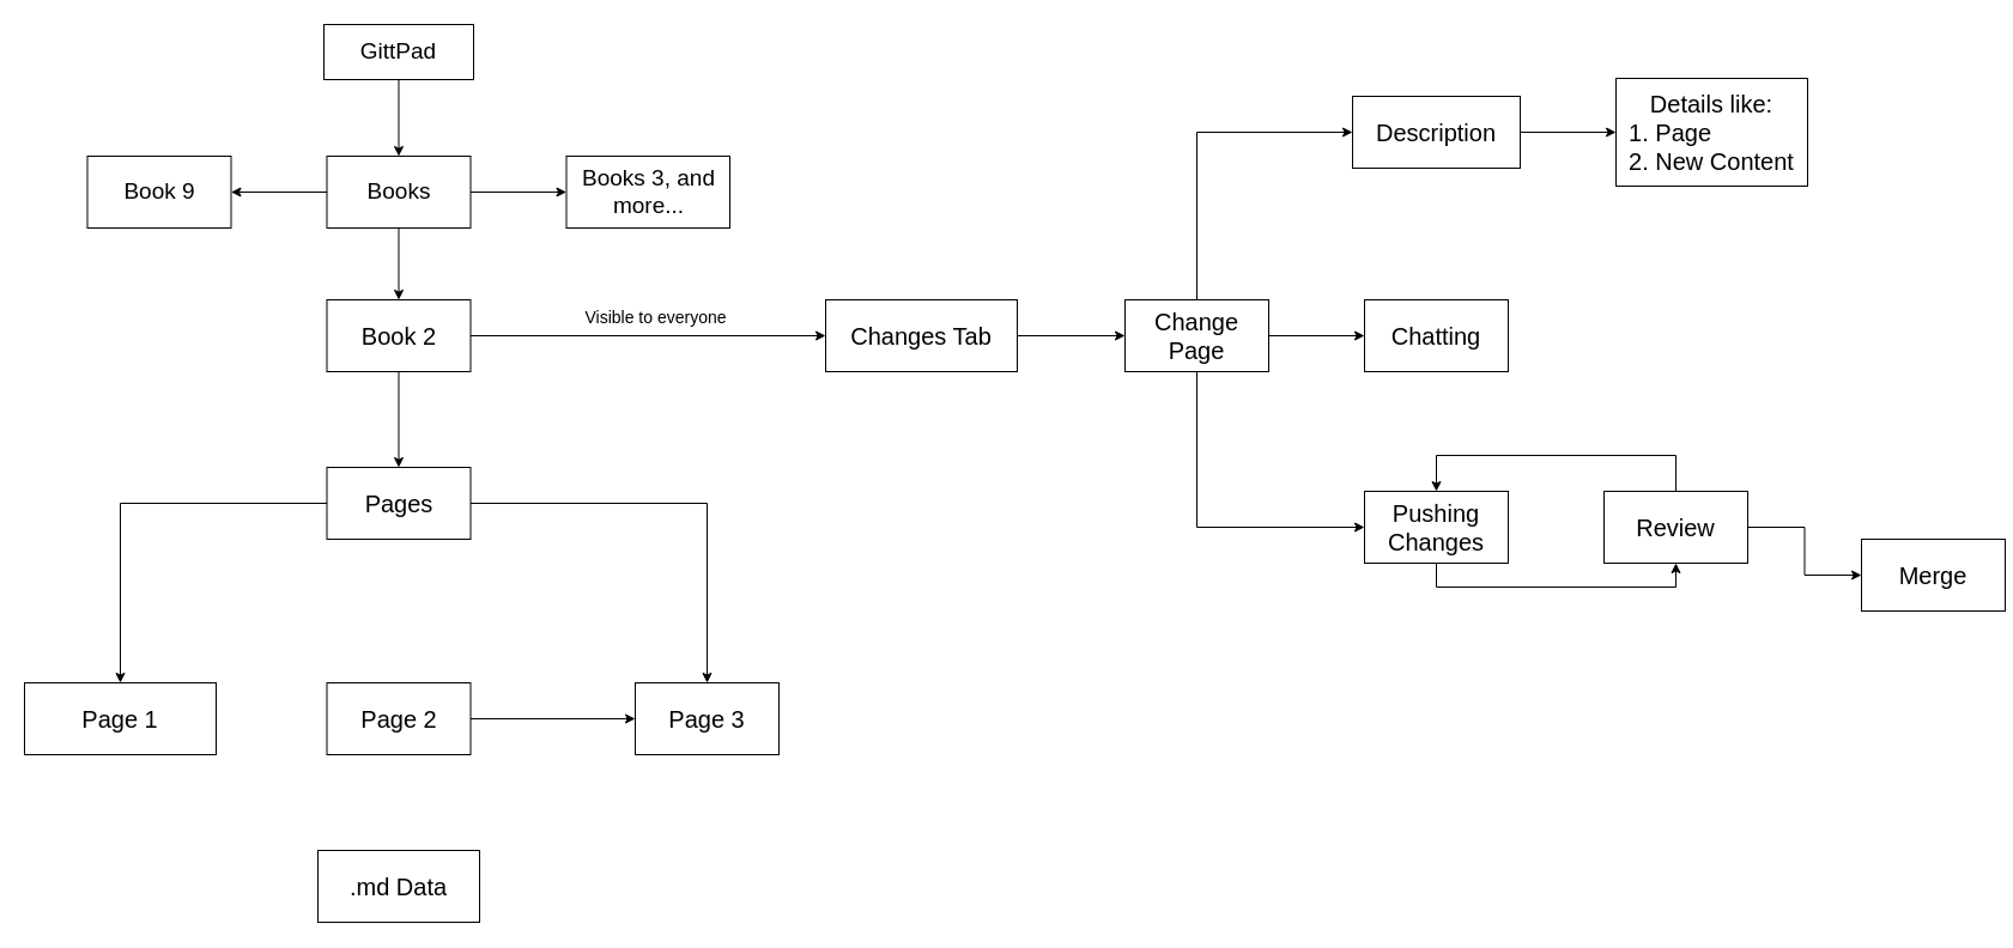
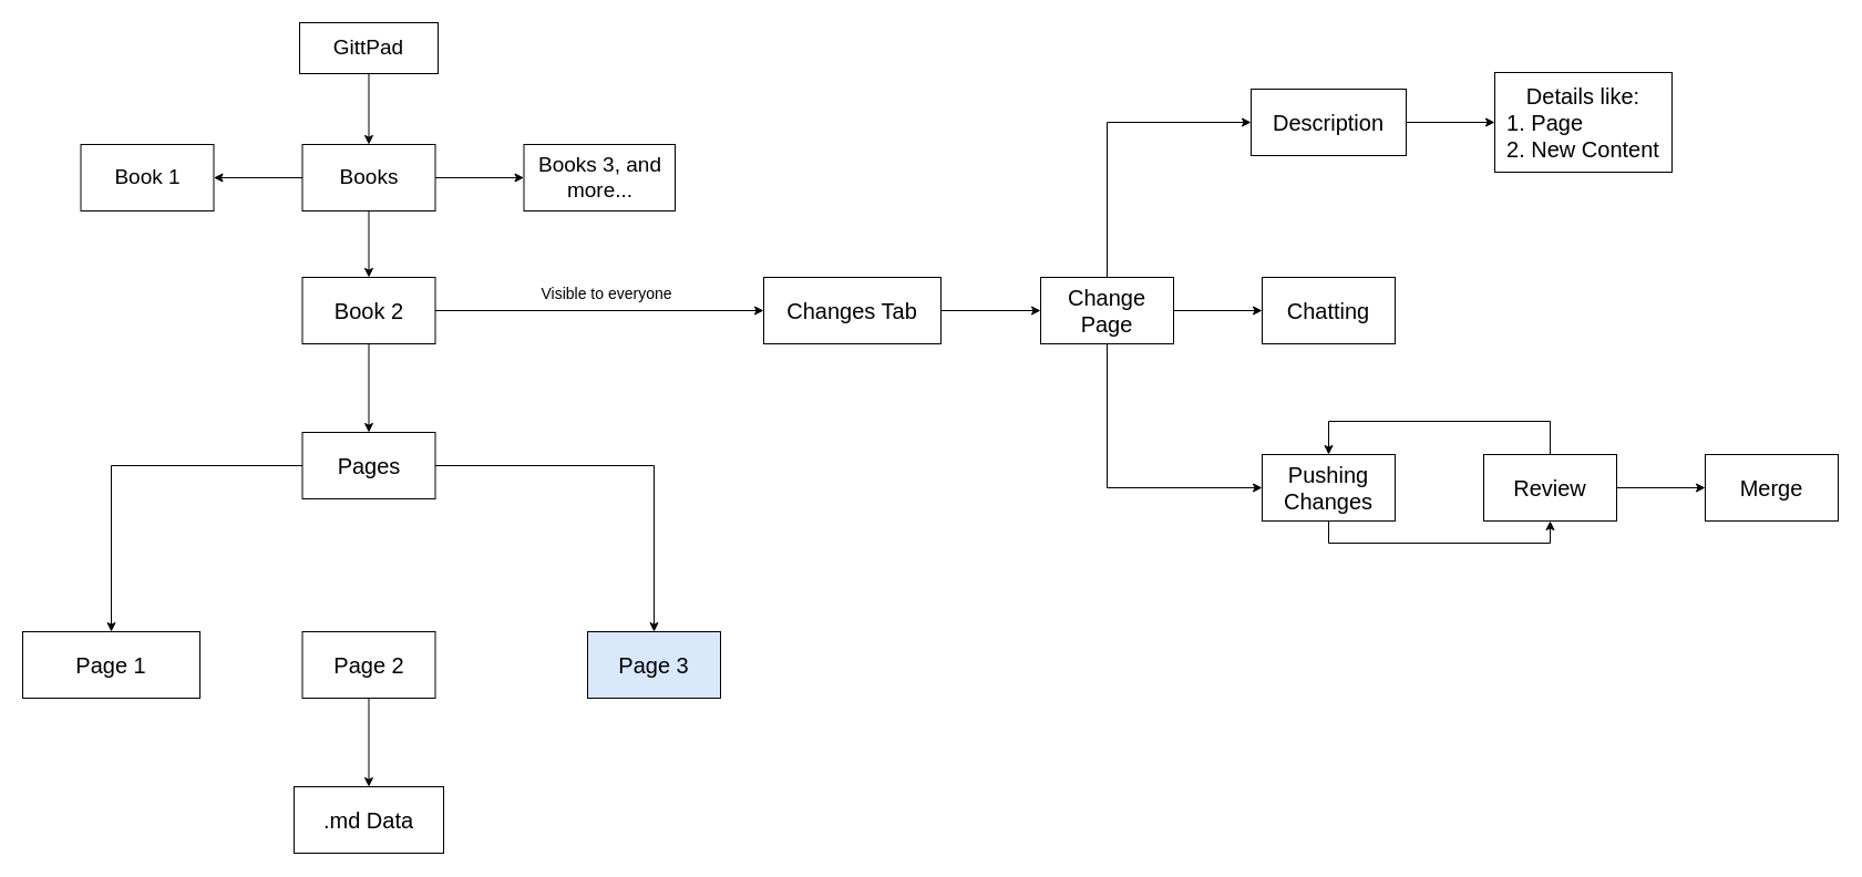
  <mxCell id="0" />
  <mxCell id="1" parent="0" />
  <mxCell id="2" value="" style="edgeStyle=orthogonalEdgeStyle;rounded=0;orthogonalLoop=1;jettySize=auto;html=1;" parent="1" source="3" target="7" edge="1"><mxGeometry relative="1" as="geometry" /></mxCell>
  <mxCell id="3" value="&lt;font style=&quot;font-size: 19px;&quot;&gt;GittPad&lt;/font&gt;" style="rounded=0;whiteSpace=wrap;html=1;" parent="1" vertex="1"><mxGeometry x="270" y="20" width="125" height="46" as="geometry" /></mxCell>
  <mxCell id="4" value="" style="edgeStyle=orthogonalEdgeStyle;rounded=0;orthogonalLoop=1;jettySize=auto;html=1;" parent="1" source="7" target="10" edge="1"><mxGeometry relative="1" as="geometry" /></mxCell>
  <mxCell id="5" value="" style="edgeStyle=orthogonalEdgeStyle;rounded=0;orthogonalLoop=1;jettySize=auto;html=1;" parent="1" source="7" target="18" edge="1"><mxGeometry relative="1" as="geometry" /></mxCell>
  <mxCell id="6" value="" style="edgeStyle=orthogonalEdgeStyle;rounded=0;orthogonalLoop=1;jettySize=auto;html=1;" parent="1" source="7" target="19" edge="1"><mxGeometry relative="1" as="geometry" /></mxCell>
  <mxCell id="7" value="&lt;font style=&quot;font-size: 19px;&quot;&gt;Books&lt;/font&gt;" style="whiteSpace=wrap;html=1;rounded=0;" parent="1" vertex="1"><mxGeometry x="272.5" y="130" width="120" height="60" as="geometry" /></mxCell>
  <mxCell id="8" value="" style="edgeStyle=orthogonalEdgeStyle;rounded=0;orthogonalLoop=1;jettySize=auto;html=1;" parent="1" source="10" target="13" edge="1"><mxGeometry relative="1" as="geometry" /></mxCell>
  <mxCell id="9" value="" style="edgeStyle=orthogonalEdgeStyle;rounded=0;orthogonalLoop=1;jettySize=auto;html=1;" edge="1" parent="1" source="10" target="22"><mxGeometry relative="1" as="geometry" /></mxCell>
  <mxCell id="10" value="&lt;font style=&quot;font-size: 20px;&quot;&gt;Book 2&lt;/font&gt;" style="whiteSpace=wrap;html=1;rounded=0;" parent="1" vertex="1"><mxGeometry x="272.5" y="250" width="120" height="60" as="geometry" /></mxCell>
  <mxCell id="11" value="" style="edgeStyle=orthogonalEdgeStyle;rounded=0;orthogonalLoop=1;jettySize=auto;html=1;" parent="1" source="13" target="14" edge="1"><mxGeometry relative="1" as="geometry" /></mxCell>
  <mxCell id="12" value="" style="edgeStyle=orthogonalEdgeStyle;rounded=0;orthogonalLoop=1;jettySize=auto;html=1;" parent="1" source="13" target="15" edge="1"><mxGeometry relative="1" as="geometry" /></mxCell>
  <mxCell id="13" value="&lt;font style=&quot;font-size: 20px;&quot;&gt;Pages&lt;/font&gt;" style="whiteSpace=wrap;html=1;rounded=0;" parent="1" vertex="1"><mxGeometry x="272.5" y="390" width="120" height="60" as="geometry" /></mxCell>
  <mxCell id="14" value="&lt;font style=&quot;font-size: 20px;&quot;&gt;Page 1&lt;/font&gt;" style="whiteSpace=wrap;html=1;rounded=0;" parent="1" vertex="1"><mxGeometry x="20" y="570" width="160" height="60" as="geometry" /></mxCell>
- <mxCell id="15" value="&lt;font style=&quot;font-size: 20px;&quot;&gt;Page 3&lt;/font&gt;" style="whiteSpace=wrap;html=1;rounded=0;" parent="1" vertex="1"><mxGeometry x="530" y="570" width="120" height="60" as="geometry" /></mxCell>
- <mxCell id="16" style="edgeStyle=orthogonalEdgeStyle;rounded=0;orthogonalLoop=1;jettySize=auto;html=1;" edge="1" parent="1" source="17" target="15"><mxGeometry relative="1" as="geometry" /></mxCell>
+ <mxCell id="15" value="&lt;font style=&quot;font-size: 20px;&quot;&gt;Page 3&lt;/font&gt;" style="whiteSpace=wrap;html=1;rounded=0;fillColor=#dae8fc;" parent="1" vertex="1"><mxGeometry x="530" y="570" width="120" height="60" as="geometry" /></mxCell>
+ <mxCell id="16" style="edgeStyle=orthogonalEdgeStyle;rounded=0;orthogonalLoop=1;jettySize=auto;html=1;" edge="1" parent="1" source="17" target="20"><mxGeometry relative="1" as="geometry" /></mxCell>
  <mxCell id="17" value="&lt;font style=&quot;font-size: 20px;&quot;&gt;Page 2&lt;/font&gt;" style="whiteSpace=wrap;html=1;rounded=0;" parent="1" vertex="1"><mxGeometry x="272.5" y="570" width="120" height="60" as="geometry" /></mxCell>
- <mxCell id="18" value="&lt;font style=&quot;font-size: 19px;&quot;&gt;Book 9&lt;/font&gt;" style="whiteSpace=wrap;html=1;rounded=0;" parent="1" vertex="1"><mxGeometry x="72.5" y="130" width="120" height="60" as="geometry" /></mxCell>
+ <mxCell id="18" value="&lt;font style=&quot;font-size: 19px;&quot;&gt;Book 1&lt;/font&gt;" style="whiteSpace=wrap;html=1;rounded=0;" parent="1" vertex="1"><mxGeometry x="72.5" y="130" width="120" height="60" as="geometry" /></mxCell>
  <mxCell id="19" value="&lt;font style=&quot;font-size: 19px;&quot;&gt;Books 3, and more...&lt;/font&gt;" style="whiteSpace=wrap;html=1;rounded=0;" parent="1" vertex="1"><mxGeometry x="472.5" y="130" width="136.5" height="60" as="geometry" /></mxCell>
  <mxCell id="20" value="&lt;font style=&quot;font-size: 20px;&quot;&gt;.md&amp;nbsp;&lt;/font&gt;&lt;span style=&quot;font-size: 20px; background-color: transparent; color: light-dark(rgb(0, 0, 0), rgb(255, 255, 255));&quot;&gt;Data&lt;/span&gt;" style="whiteSpace=wrap;html=1;rounded=0;" parent="1" vertex="1"><mxGeometry x="265" y="710" width="135" height="60" as="geometry" /></mxCell>
  <mxCell id="21" value="" style="edgeStyle=orthogonalEdgeStyle;rounded=0;orthogonalLoop=1;jettySize=auto;html=1;" edge="1" parent="1" source="22" target="26"><mxGeometry relative="1" as="geometry" /></mxCell>
  <mxCell id="22" value="&lt;span style=&quot;font-size: 20px;&quot;&gt;Changes Tab&lt;/span&gt;" style="whiteSpace=wrap;html=1;rounded=0;" vertex="1" parent="1"><mxGeometry x="689" y="250" width="160" height="60" as="geometry" /></mxCell>
  <mxCell id="23" value="" style="edgeStyle=orthogonalEdgeStyle;rounded=0;orthogonalLoop=1;jettySize=auto;html=1;" edge="1" parent="1" source="26" target="28"><mxGeometry relative="1" as="geometry"><Array as="points"><mxPoint x="999" y="110" /></Array></mxGeometry></mxCell>
  <mxCell id="24" value="" style="edgeStyle=orthogonalEdgeStyle;rounded=0;orthogonalLoop=1;jettySize=auto;html=1;" edge="1" parent="1" source="26" target="31"><mxGeometry relative="1" as="geometry" /></mxCell>
  <mxCell id="25" value="" style="edgeStyle=orthogonalEdgeStyle;rounded=0;orthogonalLoop=1;jettySize=auto;html=1;" edge="1" parent="1" source="26" target="33"><mxGeometry relative="1" as="geometry"><Array as="points"><mxPoint x="999" y="440" /></Array></mxGeometry></mxCell>
  <mxCell id="26" value="&lt;span style=&quot;font-size: 20px;&quot;&gt;Change Page&lt;/span&gt;" style="whiteSpace=wrap;html=1;rounded=0;" vertex="1" parent="1"><mxGeometry x="939" y="250" width="120" height="60" as="geometry" /></mxCell>
  <mxCell id="27" value="" style="edgeStyle=orthogonalEdgeStyle;rounded=0;orthogonalLoop=1;jettySize=auto;html=1;" edge="1" parent="1" source="28" target="30"><mxGeometry relative="1" as="geometry" /></mxCell>
  <mxCell id="28" value="&lt;span style=&quot;font-size: 20px;&quot;&gt;Description&lt;/span&gt;" style="whiteSpace=wrap;html=1;rounded=0;" vertex="1" parent="1"><mxGeometry x="1129" y="80" width="140" height="60" as="geometry" /></mxCell>
  <mxCell id="29" value="&lt;font style=&quot;font-size: 14px;&quot;&gt;Visible to everyone&lt;/font&gt;" style="text;strokeColor=none;align=center;fillColor=none;html=1;verticalAlign=middle;whiteSpace=wrap;rounded=0;" vertex="1" parent="1"><mxGeometry x="459" y="250" width="176.5" height="30" as="geometry" /></mxCell>
  <mxCell id="30" value="&lt;span style=&quot;font-size: 20px;&quot;&gt;Details like:&lt;/span&gt;&lt;div style=&quot;text-align: left;&quot;&gt;&lt;span style=&quot;font-size: 20px;&quot;&gt;1. Page&lt;/span&gt;&lt;/div&gt;&lt;div style=&quot;text-align: left;&quot;&gt;&lt;span style=&quot;font-size: 20px;&quot;&gt;2. New Content&lt;/span&gt;&lt;/div&gt;" style="whiteSpace=wrap;html=1;rounded=0;" vertex="1" parent="1"><mxGeometry x="1349" y="65" width="160" height="90" as="geometry" /></mxCell>
  <mxCell id="31" value="&lt;span style=&quot;font-size: 20px;&quot;&gt;Chatting&lt;/span&gt;" style="whiteSpace=wrap;html=1;rounded=0;" vertex="1" parent="1"><mxGeometry x="1139" y="250" width="120" height="60" as="geometry" /></mxCell>
  <mxCell id="32" style="edgeStyle=orthogonalEdgeStyle;rounded=0;orthogonalLoop=1;jettySize=auto;html=1;entryX=0.5;entryY=1;entryDx=0;entryDy=0;" edge="1" parent="1" source="33" target="36"><mxGeometry relative="1" as="geometry"><Array as="points"><mxPoint x="1199" y="490" /><mxPoint x="1399" y="490" /></Array></mxGeometry></mxCell>
  <mxCell id="33" value="&lt;span style=&quot;font-size: 20px;&quot;&gt;Pushing Changes&lt;/span&gt;" style="whiteSpace=wrap;html=1;rounded=0;" vertex="1" parent="1"><mxGeometry x="1139" y="410" width="120" height="60" as="geometry" /></mxCell>
  <mxCell id="34" style="edgeStyle=orthogonalEdgeStyle;rounded=0;orthogonalLoop=1;jettySize=auto;html=1;exitX=0.5;exitY=0;exitDx=0;exitDy=0;entryX=0.5;entryY=0;entryDx=0;entryDy=0;" edge="1" parent="1" source="36" target="33"><mxGeometry relative="1" as="geometry"><Array as="points"><mxPoint x="1399" y="380" /><mxPoint x="1199" y="380" /></Array></mxGeometry></mxCell>
  <mxCell id="35" value="" style="edgeStyle=orthogonalEdgeStyle;rounded=0;orthogonalLoop=1;jettySize=auto;html=1;" edge="1" parent="1" source="36" target="37"><mxGeometry relative="1" as="geometry" /></mxCell>
  <mxCell id="36" value="&lt;span style=&quot;font-size: 20px;&quot;&gt;Review&lt;/span&gt;" style="whiteSpace=wrap;html=1;rounded=0;" vertex="1" parent="1"><mxGeometry x="1339" y="410" width="120" height="60" as="geometry" /></mxCell>
- <mxCell id="37" value="&lt;span style=&quot;font-size: 20px;&quot;&gt;Merge&lt;/span&gt;" style="whiteSpace=wrap;html=1;rounded=0;" vertex="1" parent="1"><mxGeometry x="1554" y="450" width="120" height="60" as="geometry" /></mxCell>
+ <mxCell id="37" value="&lt;span style=&quot;font-size: 20px;&quot;&gt;Merge&lt;/span&gt;" style="whiteSpace=wrap;html=1;rounded=0;" vertex="1" parent="1"><mxGeometry x="1539" y="410" width="120" height="60" as="geometry" /></mxCell>
